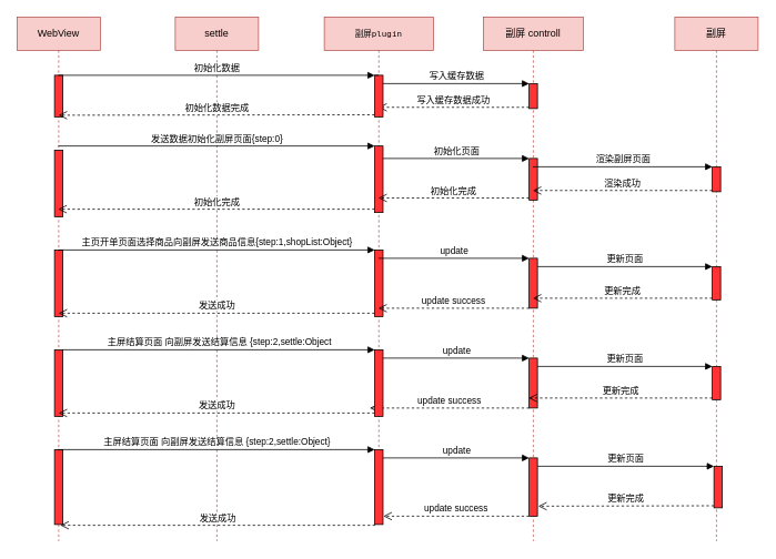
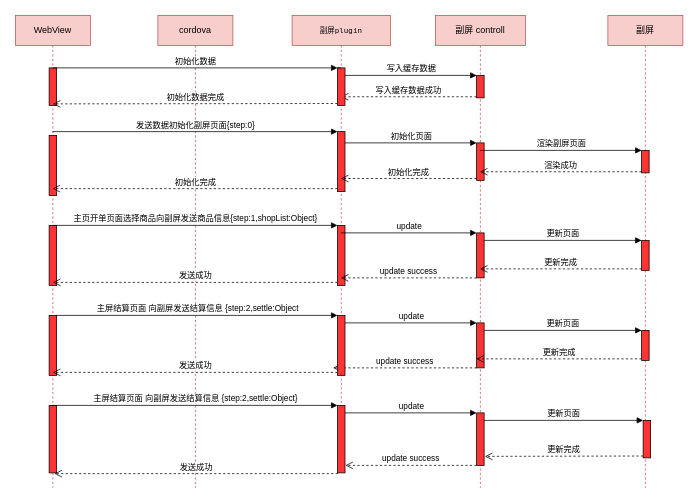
  <mxCell id="0" />
  <mxCell id="1" parent="0" />
  <mxCell id="2" value="WebView" style="shape=umlLifeline;perimeter=lifelinePerimeter;whiteSpace=wrap;html=1;container=1;collapsible=0;recursiveResize=0;outlineConnect=0;fillColor=#f8cecc;strokeColor=#b85450;" vertex="1" parent="1"><mxGeometry x="20" y="20" width="100" height="630" as="geometry" /></mxCell>
  <mxCell id="3" value="" style="html=1;points=[];perimeter=orthogonalPerimeter;fillColor=#FF3333;" vertex="1" parent="2"><mxGeometry x="45" y="70" width="10" height="50" as="geometry" /></mxCell>
  <mxCell id="4" value="" style="html=1;points=[];perimeter=orthogonalPerimeter;fillColor=#FF3333;" vertex="1" parent="2"><mxGeometry x="45" y="160" width="10" height="80" as="geometry" /></mxCell>
  <mxCell id="5" value="" style="html=1;points=[];perimeter=orthogonalPerimeter;fillColor=#FF3333;" vertex="1" parent="2"><mxGeometry x="45" y="280" width="10" height="80" as="geometry" /></mxCell>
  <mxCell id="6" value="" style="html=1;points=[];perimeter=orthogonalPerimeter;fillColor=#FF3333;" vertex="1" parent="2"><mxGeometry x="45" y="400" width="10" height="80" as="geometry" /></mxCell>
  <mxCell id="7" value="" style="html=1;points=[];perimeter=orthogonalPerimeter;fillColor=#FF3333;" vertex="1" parent="2"><mxGeometry x="45" y="520" width="10" height="90" as="geometry" /></mxCell>
- <mxCell id="8" value="settle" style="shape=umlLifeline;perimeter=lifelinePerimeter;whiteSpace=wrap;html=1;container=1;collapsible=0;recursiveResize=0;outlineConnect=0;fillColor=#f8cecc;strokeColor=#b85450;" vertex="1" parent="1"><mxGeometry x="210" y="20" width="100" height="630" as="geometry" /></mxCell>
+ <mxCell id="8" value="cordova" style="shape=umlLifeline;perimeter=lifelinePerimeter;whiteSpace=wrap;html=1;container=1;collapsible=0;recursiveResize=0;outlineConnect=0;fillColor=#f8cecc;strokeColor=#b85450;" vertex="1" parent="1"><mxGeometry x="210" y="20" width="100" height="630" as="geometry" /></mxCell>
  <mxCell id="9" value="&lt;p style=&quot;line-height: 120%&quot;&gt;&lt;/p&gt;&lt;pre style=&quot;color: rgb(0 , 0 , 0) ; font-family: &amp;#34;menlo&amp;#34; , monospace&quot;&gt;&lt;span style=&quot;font-size: 10px&quot;&gt;副屏&lt;/span&gt;&lt;span style=&quot;font-size: 10px ; white-space: normal&quot;&gt;plugin&lt;/span&gt;&lt;span style=&quot;background-color: rgb(255 , 255 , 255)&quot;&gt;&lt;br&gt;&lt;/span&gt;&lt;/pre&gt;&lt;p&gt;&lt;/p&gt;" style="shape=umlLifeline;perimeter=lifelinePerimeter;whiteSpace=wrap;html=1;container=1;collapsible=0;recursiveResize=0;outlineConnect=0;fillColor=#f8cecc;strokeColor=#b85450;" vertex="1" parent="1"><mxGeometry x="389" y="20" width="131" height="610" as="geometry" /></mxCell>
  <mxCell id="10" value="" style="html=1;points=[];perimeter=orthogonalPerimeter;fillColor=#FF3333;" vertex="1" parent="9"><mxGeometry x="60.5" y="155" width="10" height="80" as="geometry" /></mxCell>
  <mxCell id="11" value="" style="html=1;points=[];perimeter=orthogonalPerimeter;fillColor=#FF3333;" vertex="1" parent="9"><mxGeometry x="60.5" y="280" width="10" height="80" as="geometry" /></mxCell>
  <mxCell id="12" value="发送成功" style="html=1;verticalAlign=bottom;endArrow=open;dashed=1;endSize=8;exitX=0;exitY=0.95;" edge="1" source="11" parent="9"><mxGeometry relative="1" as="geometry"><mxPoint x="-319" y="356" as="targetPoint" /></mxGeometry></mxCell>
  <mxCell id="13" value="" style="html=1;points=[];perimeter=orthogonalPerimeter;fillColor=#FF3333;" vertex="1" parent="9"><mxGeometry x="60.5" y="520" width="10" height="90" as="geometry" /></mxCell>
  <mxCell id="14" value="主屏结算页面 向副屏发送结算信息 {step:2,settle:Object}" style="html=1;verticalAlign=bottom;endArrow=block;entryX=0;entryY=0;" edge="1" parent="9" target="13"><mxGeometry relative="1" as="geometry"><mxPoint x="-320.5" y="520" as="sourcePoint" /></mxGeometry></mxCell>
  <mxCell id="15" value="update success" style="html=1;verticalAlign=bottom;endArrow=open;dashed=1;endSize=8;" edge="1" parent="9" source="42"><mxGeometry relative="1" as="geometry"><mxPoint x="71" y="600" as="targetPoint" /><Array as="points"><mxPoint x="150" y="600" /></Array></mxGeometry></mxCell>
  <mxCell id="16" value="副屏" style="shape=umlLifeline;perimeter=lifelinePerimeter;whiteSpace=wrap;html=1;container=1;collapsible=0;recursiveResize=0;outlineConnect=0;fillColor=#f8cecc;strokeColor=#b85450;" vertex="1" parent="1"><mxGeometry x="810" y="20" width="100" height="630" as="geometry" /></mxCell>
  <mxCell id="17" value="" style="html=1;points=[];perimeter=orthogonalPerimeter;fillColor=#FF3333;" vertex="1" parent="16"><mxGeometry x="45" y="180" width="10" height="30" as="geometry" /></mxCell>
  <mxCell id="18" value="" style="html=1;points=[];perimeter=orthogonalPerimeter;fillColor=#FF3333;" vertex="1" parent="16"><mxGeometry x="45" y="300" width="10" height="40" as="geometry" /></mxCell>
  <mxCell id="19" value="" style="html=1;points=[];perimeter=orthogonalPerimeter;fillColor=#FF3333;" vertex="1" parent="16"><mxGeometry x="45" y="420" width="10" height="40" as="geometry" /></mxCell>
  <mxCell id="20" value="" style="html=1;points=[];perimeter=orthogonalPerimeter;fillColor=#FF3333;" vertex="1" parent="16"><mxGeometry x="47" y="540" width="10" height="50" as="geometry" /></mxCell>
  <mxCell id="21" value="初始化数据" style="html=1;verticalAlign=bottom;endArrow=block;entryX=0;entryY=0;" edge="1" target="51" parent="1" source="2"><mxGeometry relative="1" as="geometry"><mxPoint x="555" y="90" as="sourcePoint" /></mxGeometry></mxCell>
  <mxCell id="22" value="初始化数据完成" style="html=1;verticalAlign=bottom;endArrow=open;dashed=1;endSize=8;exitX=0;exitY=0.95;" edge="1" source="51" parent="1"><mxGeometry relative="1" as="geometry"><mxPoint x="70" y="138" as="targetPoint" /></mxGeometry></mxCell>
  <mxCell id="23" value="写入缓存数据" style="html=1;verticalAlign=bottom;endArrow=block;entryX=0;entryY=0;startArrow=none;" edge="1" target="33" parent="1" source="51"><mxGeometry relative="1" as="geometry"><mxPoint x="555" y="100" as="sourcePoint" /></mxGeometry></mxCell>
  <mxCell id="24" value="写入缓存数据成功" style="html=1;verticalAlign=bottom;endArrow=open;dashed=1;endSize=8;exitX=0;exitY=0.95;" edge="1" source="33" parent="1" target="9"><mxGeometry relative="1" as="geometry"><mxPoint x="555" y="176" as="targetPoint" /></mxGeometry></mxCell>
  <mxCell id="25" value="发送数据初始化副屏页面{step:0}" style="html=1;verticalAlign=bottom;endArrow=block;entryX=0;entryY=0;" edge="1" target="10" parent="1" source="2"><mxGeometry relative="1" as="geometry"><mxPoint x="364" y="180" as="sourcePoint" /></mxGeometry></mxCell>
  <mxCell id="26" value="初始化页面" style="html=1;verticalAlign=bottom;endArrow=block;entryX=0;entryY=0;" edge="1" target="34" parent="1" source="10"><mxGeometry relative="1" as="geometry"><mxPoint x="555" y="180" as="sourcePoint" /></mxGeometry></mxCell>
  <mxCell id="27" value="初始化完成" style="html=1;verticalAlign=bottom;endArrow=open;dashed=1;endSize=8;exitX=0;exitY=0.95;" edge="1" source="34" parent="1" target="9"><mxGeometry relative="1" as="geometry"><mxPoint x="555" y="256" as="targetPoint" /></mxGeometry></mxCell>
  <mxCell id="28" value="初始化完成" style="html=1;verticalAlign=bottom;endArrow=open;dashed=1;endSize=8;exitX=0;exitY=0.95;" edge="1" source="10" parent="1" target="2"><mxGeometry relative="1" as="geometry"><mxPoint x="364" y="256" as="targetPoint" /></mxGeometry></mxCell>
  <mxCell id="29" value="主页开单页面选择商品向副屏发送商品信息{step:1,shopList:Object}" style="html=1;verticalAlign=bottom;endArrow=block;entryX=0;entryY=0;" edge="1" target="11" parent="1" source="2"><mxGeometry relative="1" as="geometry"><mxPoint x="360" y="310" as="sourcePoint" /></mxGeometry></mxCell>
  <mxCell id="30" value="update" style="html=1;verticalAlign=bottom;endArrow=block;entryX=0;entryY=0;" edge="1" target="35" parent="1" source="9"><mxGeometry relative="1" as="geometry"><mxPoint x="555" y="310" as="sourcePoint" /></mxGeometry></mxCell>
  <mxCell id="31" value="update success" style="html=1;verticalAlign=bottom;endArrow=open;dashed=1;endSize=8;" edge="1" source="35" parent="1" target="9"><mxGeometry relative="1" as="geometry"><mxPoint x="555" y="386" as="targetPoint" /><Array as="points"><mxPoint x="540" y="370" /></Array></mxGeometry></mxCell>
  <mxCell id="32" value="副屏 controll" style="shape=umlLifeline;perimeter=lifelinePerimeter;whiteSpace=wrap;html=1;container=1;collapsible=0;recursiveResize=0;outlineConnect=0;fillColor=#f8cecc;strokeColor=#b85450;" vertex="1" parent="1"><mxGeometry x="580" y="20" width="120" height="630" as="geometry" /></mxCell>
  <mxCell id="33" value="" style="html=1;points=[];perimeter=orthogonalPerimeter;fillColor=#FF3333;" vertex="1" parent="32"><mxGeometry x="55" y="80" width="10" height="30" as="geometry" /></mxCell>
  <mxCell id="34" value="" style="html=1;points=[];perimeter=orthogonalPerimeter;fillColor=#FF3333;" vertex="1" parent="32"><mxGeometry x="55" y="170" width="10" height="50" as="geometry" /></mxCell>
  <mxCell id="35" value="" style="html=1;points=[];perimeter=orthogonalPerimeter;fillColor=#FF3333;" vertex="1" parent="32"><mxGeometry x="55" y="290" width="10" height="60" as="geometry" /></mxCell>
  <mxCell id="36" value="发送成功" style="html=1;verticalAlign=bottom;endArrow=open;dashed=1;endSize=8;exitX=0;exitY=0.95;" edge="1" parent="32" source="43"><mxGeometry relative="1" as="geometry"><mxPoint x="-510" y="476" as="targetPoint" /></mxGeometry></mxCell>
  <mxCell id="37" value="" style="html=1;points=[];perimeter=orthogonalPerimeter;fillColor=#FF3333;" vertex="1" parent="32"><mxGeometry x="55" y="410" width="10" height="60" as="geometry" /></mxCell>
  <mxCell id="38" value="主屏结算页面 向副屏发送结算信息 {step:2,settle:Object" style="html=1;verticalAlign=bottom;endArrow=block;entryX=0;entryY=0;" edge="1" parent="32" target="43"><mxGeometry relative="1" as="geometry"><mxPoint x="-505.5" y="400" as="sourcePoint" /></mxGeometry></mxCell>
  <mxCell id="39" value="update" style="html=1;verticalAlign=bottom;endArrow=block;entryX=0;entryY=0;startArrow=none;" edge="1" parent="32" target="37" source="43"><mxGeometry relative="1" as="geometry"><mxPoint x="-136.5" y="410" as="sourcePoint" /></mxGeometry></mxCell>
  <mxCell id="40" value="更新完成" style="html=1;verticalAlign=bottom;endArrow=open;dashed=1;endSize=8;exitX=0;exitY=0.95;" edge="1" parent="32" source="19"><mxGeometry relative="1" as="geometry"><mxPoint x="54.5" y="458" as="targetPoint" /></mxGeometry></mxCell>
  <mxCell id="41" value="update success" style="html=1;verticalAlign=bottom;endArrow=open;dashed=1;endSize=8;" edge="1" parent="32" source="37"><mxGeometry relative="1" as="geometry"><mxPoint x="-136.5" y="470" as="targetPoint" /><Array as="points"><mxPoint x="-35" y="470" /></Array></mxGeometry></mxCell>
  <mxCell id="42" value="" style="html=1;points=[];perimeter=orthogonalPerimeter;fillColor=#FF3333;" vertex="1" parent="32"><mxGeometry x="55" y="530" width="10" height="70" as="geometry" /></mxCell>
  <mxCell id="43" value="" style="html=1;points=[];perimeter=orthogonalPerimeter;fillColor=#FF3333;" vertex="1" parent="32"><mxGeometry x="-130.5" y="400" width="10" height="80" as="geometry" /></mxCell>
  <mxCell id="44" value="更新页面" style="html=1;verticalAlign=bottom;endArrow=block;entryX=0;entryY=0;" edge="1" target="18" parent="1" source="35"><mxGeometry relative="1" as="geometry"><mxPoint x="785" y="320" as="sourcePoint" /></mxGeometry></mxCell>
  <mxCell id="45" value="更新页面" style="html=1;verticalAlign=bottom;endArrow=block;entryX=0;entryY=0;" edge="1" parent="1" source="37" target="19"><mxGeometry relative="1" as="geometry"><mxPoint x="790" y="440" as="sourcePoint" /></mxGeometry></mxCell>
  <mxCell id="46" value="更新页面" style="html=1;verticalAlign=bottom;endArrow=block;entryX=0;entryY=0;" edge="1" parent="1" source="42" target="20"><mxGeometry relative="1" as="geometry"><mxPoint x="784" y="560" as="sourcePoint" /></mxGeometry></mxCell>
  <mxCell id="47" value="渲染副屏页面" style="html=1;verticalAlign=bottom;endArrow=block;entryX=0;entryY=0;" edge="1" target="17" parent="1" source="32"><mxGeometry relative="1" as="geometry"><mxPoint x="785" y="200" as="sourcePoint" /></mxGeometry></mxCell>
  <mxCell id="48" value="渲染成功" style="html=1;verticalAlign=bottom;endArrow=open;dashed=1;endSize=8;exitX=0;exitY=0.95;" edge="1" source="17" parent="1" target="32"><mxGeometry relative="1" as="geometry"><mxPoint x="785" y="276" as="targetPoint" /></mxGeometry></mxCell>
  <mxCell id="49" value="更新完成" style="html=1;verticalAlign=bottom;endArrow=open;dashed=1;endSize=8;exitX=0;exitY=0.95;" edge="1" source="18" parent="1" target="32"><mxGeometry relative="1" as="geometry"><mxPoint x="785" y="396" as="targetPoint" /></mxGeometry></mxCell>
  <mxCell id="50" value="更新完成" style="html=1;verticalAlign=bottom;endArrow=open;dashed=1;endSize=8;exitX=0;exitY=0.95;" edge="1" parent="1" source="20"><mxGeometry relative="1" as="geometry"><mxPoint x="646" y="608" as="targetPoint" /></mxGeometry></mxCell>
  <mxCell id="51" value="" style="html=1;points=[];perimeter=orthogonalPerimeter;fillColor=#FF3333;" vertex="1" parent="1"><mxGeometry x="449.5" y="90" width="10" height="50" as="geometry" /></mxCell>
  <mxCell id="52" value="" style="html=1;verticalAlign=bottom;endArrow=none;entryX=0;entryY=0;" edge="1" parent="1" source="9" target="51"><mxGeometry relative="1" as="geometry"><mxPoint x="454" y="100" as="sourcePoint" /><mxPoint x="625" y="100" as="targetPoint" /></mxGeometry></mxCell>
  <mxCell id="53" value="update" style="html=1;verticalAlign=bottom;endArrow=block;entryX=0;entryY=0;" edge="1" parent="1" target="42" source="13"><mxGeometry relative="1" as="geometry"><mxPoint x="470" y="550" as="sourcePoint" /></mxGeometry></mxCell>
  <mxCell id="54" value="发送成功" style="html=1;verticalAlign=bottom;endArrow=open;dashed=1;endSize=8;entryX=0.7;entryY=1.011;entryDx=0;entryDy=0;entryPerimeter=0;" edge="1" parent="1" target="7"><mxGeometry relative="1" as="geometry"><mxPoint x="74" y="621" as="targetPoint" /><mxPoint x="450" y="631" as="sourcePoint" /></mxGeometry></mxCell>
